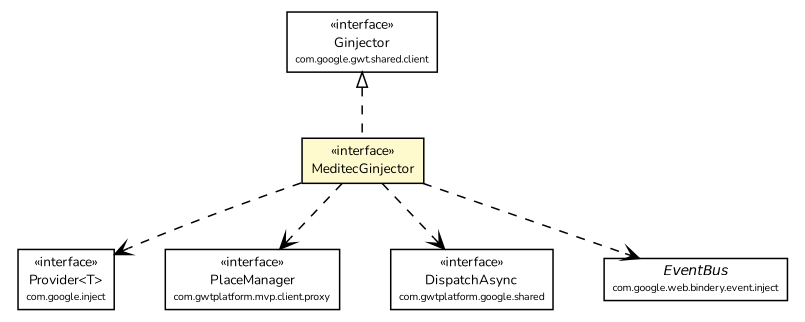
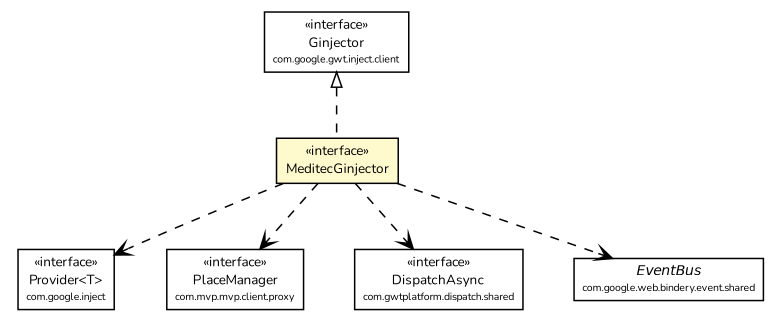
  digraph {
    fontname=Nunito
    node [fontcolor=black fontname=Nunito fontsize=9.0 shape=plaintext]
    edge [arrowhead=open color=black fontcolor=black fontname=Nunito fontsize=10.0 headport=p labelfontname=Helvetica labelfontsize=10 style=dashed tailport=p]
    n1 [label=<<table border="0" cellborder="1" cellspacing="0" cellpadding="2" port="p" bgcolor="lemonChiffon" href="./MeditecGinjector.html"> 		<tr><td><table border="0" cellspacing="0" cellpadding="1"> 			<tr><td> &laquo;interface&raquo; </td></tr> 			<tr><td> MeditecGinjector </td></tr> 		</table></td></tr> 		</table>>]
    n2 [label=<<table border="0" cellborder="1" cellspacing="0" cellpadding="2" port="p" href="http://java.sun.com/j2se/1.4.2/docs/api/com/google/inject/Provider.html"> 		<tr><td><table border="0" cellspacing="0" cellpadding="1"> 			<tr><td> &laquo;interface&raquo; </td></tr> 			<tr><td> Provider&lt;T&gt; </td></tr> 			<tr><td><font point-size="7.0"> com.google.inject </font></td></tr> 		</table></td></tr> 		</table>>]
-   n3 [label=<<table border="0" cellborder="1" cellspacing="0" cellpadding="2" port="p" href="http://java.sun.com/j2se/1.4.2/docs/api/com/gwtplatform/mvp/client/proxy/PlaceManager.html"> 		<tr><td><table border="0" cellspacing="0" cellpadding="1"> 			<tr><td> &laquo;interface&raquo; </td></tr> 			<tr><td> PlaceManager </td></tr> 			<tr><td><font point-size="7.0"> com.gwtplatform.mvp.client.proxy </font></td></tr> 		</table></td></tr> 		</table>>]
-   n4 [label=<<table border="0" cellborder="1" cellspacing="0" cellpadding="2" port="p" href="http://java.sun.com/j2se/1.4.2/docs/api/com/gwtplatform/dispatch/shared/DispatchAsync.html"> 		<tr><td><table border="0" cellspacing="0" cellpadding="1"> 			<tr><td> &laquo;interface&raquo; </td></tr> 			<tr><td> DispatchAsync </td></tr> 			<tr><td><font point-size="7.0"> com.gwtplatform.google.shared </font></td></tr> 		</table></td></tr> 		</table>>]
-   n5 [label=<<table border="0" cellborder="1" cellspacing="0" cellpadding="2" port="p" href="http://java.sun.com/j2se/1.4.2/docs/api/com/google/web/bindery/event/shared/EventBus.html"> 		<tr><td><table border="0" cellspacing="0" cellpadding="1"> 			<tr><td><font face="Helvetica-Oblique"> EventBus </font></td></tr> 			<tr><td><font point-size="7.0"> com.google.web.bindery.event.inject </font></td></tr> 		</table></td></tr> 		</table>>]
-   n6 [label=<<table border="0" cellborder="1" cellspacing="0" cellpadding="2" port="p" href="http://java.sun.com/j2se/1.4.2/docs/api/com/google/gwt/inject/client/Ginjector.html"> 		<tr><td><table border="0" cellspacing="0" cellpadding="1"> 			<tr><td> &laquo;interface&raquo; </td></tr> 			<tr><td> Ginjector </td></tr> 			<tr><td><font point-size="7.0"> com.google.gwt.shared.client </font></td></tr> 		</table></td></tr> 		</table>>]
+   n3 [label=<<table border="0" cellborder="1" cellspacing="0" cellpadding="2" port="p" href="http://java.sun.com/j2se/1.4.2/docs/api/com/gwtplatform/mvp/client/proxy/PlaceManager.html"> 		<tr><td><table border="0" cellspacing="0" cellpadding="1"> 			<tr><td> &laquo;interface&raquo; </td></tr> 			<tr><td> PlaceManager </td></tr> 			<tr><td><font point-size="7.0"> com.mvp.mvp.client.proxy </font></td></tr> 		</table></td></tr> 		</table>>]
+   n4 [label=<<table border="0" cellborder="1" cellspacing="0" cellpadding="2" port="p" href="http://java.sun.com/j2se/1.4.2/docs/api/com/gwtplatform/dispatch/shared/DispatchAsync.html"> 		<tr><td><table border="0" cellspacing="0" cellpadding="1"> 			<tr><td> &laquo;interface&raquo; </td></tr> 			<tr><td> DispatchAsync </td></tr> 			<tr><td><font point-size="7.0"> com.gwtplatform.dispatch.shared </font></td></tr> 		</table></td></tr> 		</table>>]
+   n5 [label=<<table border="0" cellborder="1" cellspacing="0" cellpadding="2" port="p" href="http://java.sun.com/j2se/1.4.2/docs/api/com/google/web/bindery/event/shared/EventBus.html"> 		<tr><td><table border="0" cellspacing="0" cellpadding="1"> 			<tr><td><font face="Helvetica-Oblique"> EventBus </font></td></tr> 			<tr><td><font point-size="7.0"> com.google.web.bindery.event.shared </font></td></tr> 		</table></td></tr> 		</table>>]
+   n6 [label=<<table border="0" cellborder="1" cellspacing="0" cellpadding="2" port="p" href="http://java.sun.com/j2se/1.4.2/docs/api/com/google/gwt/inject/client/Ginjector.html"> 		<tr><td><table border="0" cellspacing="0" cellpadding="1"> 			<tr><td> &laquo;interface&raquo; </td></tr> 			<tr><td> Ginjector </td></tr> 			<tr><td><font point-size="7.0"> com.google.gwt.inject.client </font></td></tr> 		</table></td></tr> 		</table>>]
    n1 -> n2
    n1 -> n3
    n1 -> n4
    n1 -> n5
    n6 -> n1 [arrowtail=empty dir=back fontsize=10 arrowhead="" color="" fontcolor=""]
  }
